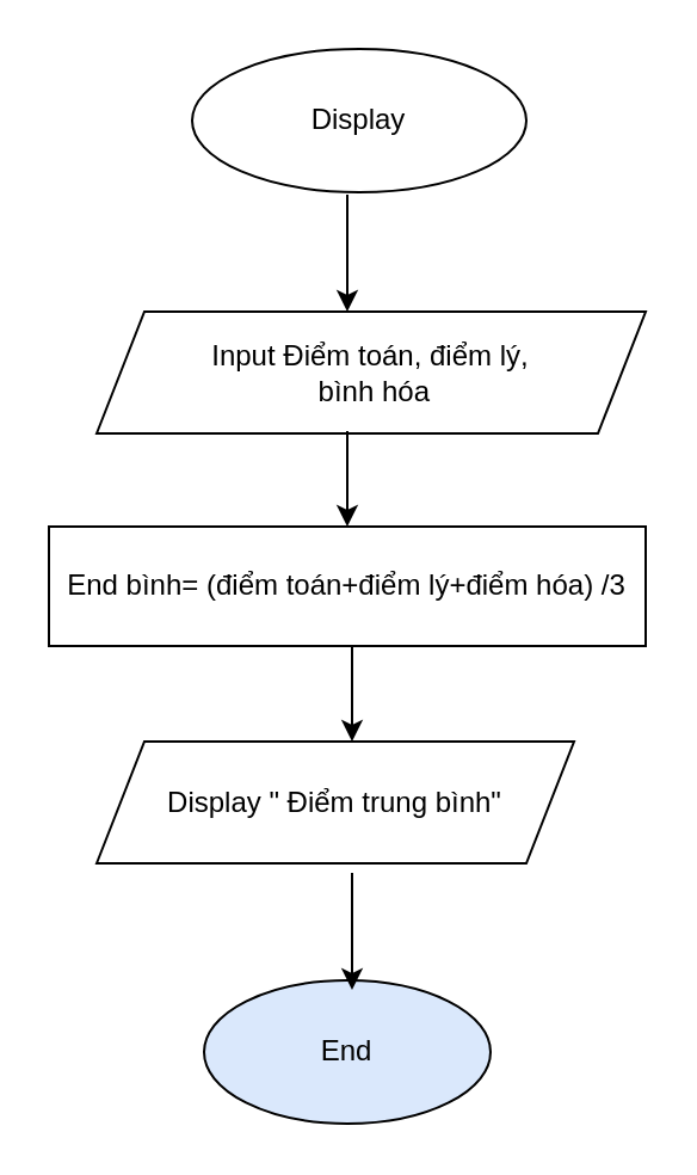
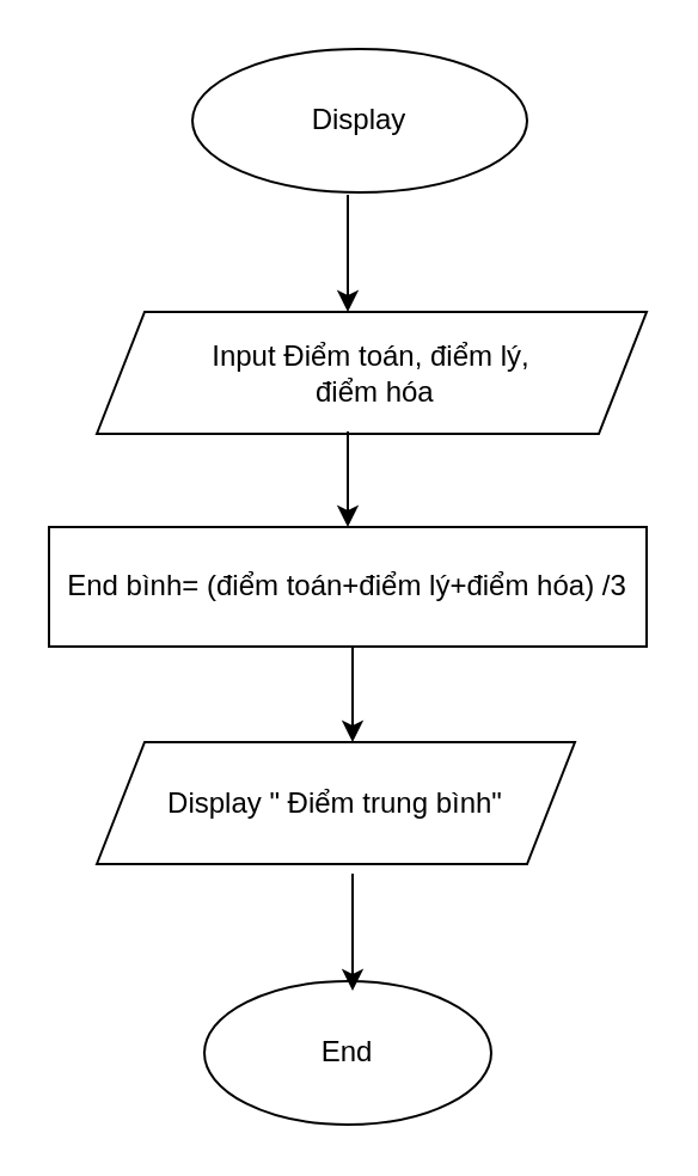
  <mxCell id="0" />
  <mxCell id="1" parent="0" />
  <mxCell id="2" value="Display" style="ellipse;whiteSpace=wrap;html=1;" vertex="1" parent="1"><mxGeometry x="80" y="20" width="140" height="60" as="geometry" /></mxCell>
  <mxCell id="3" value="" style="endArrow=classic;html=1;" edge="1" parent="1"><mxGeometry width="50" height="50" relative="1" as="geometry"><mxPoint x="145" y="81" as="sourcePoint" /><mxPoint x="145" y="130" as="targetPoint" /></mxGeometry></mxCell>
- <mxCell id="4" value="Input Điểm toán, điểm lý,&lt;br&gt;&amp;nbsp;bình hóa" style="shape=parallelogram;perimeter=parallelogramPerimeter;whiteSpace=wrap;html=1;fixedSize=1;" vertex="1" parent="1"><mxGeometry x="40" y="130" width="230" height="51" as="geometry" /></mxCell>
+ <mxCell id="4" value="Input Điểm toán, điểm lý,&lt;br&gt;&amp;nbsp;điểm hóa" style="shape=parallelogram;perimeter=parallelogramPerimeter;whiteSpace=wrap;html=1;fixedSize=1;" vertex="1" parent="1"><mxGeometry x="40" y="130" width="230" height="51" as="geometry" /></mxCell>
  <mxCell id="5" value="" style="endArrow=classic;html=1;" edge="1" parent="1" target="6"><mxGeometry width="50" height="50" relative="1" as="geometry"><mxPoint x="145" y="180" as="sourcePoint" /><mxPoint x="145" y="229" as="targetPoint" /></mxGeometry></mxCell>
  <mxCell id="6" value="End bình= (điểm toán+điểm lý+điểm hóa) /3" style="rounded=0;whiteSpace=wrap;html=1;" vertex="1" parent="1"><mxGeometry x="20" y="220" width="250" height="50" as="geometry" /></mxCell>
  <mxCell id="7" value="" style="endArrow=classic;html=1;" edge="1" parent="1"><mxGeometry width="50" height="50" relative="1" as="geometry"><mxPoint x="147" y="270" as="sourcePoint" /><mxPoint x="147" y="310" as="targetPoint" /></mxGeometry></mxCell>
  <mxCell id="8" value="Display &quot; Điểm trung bình&quot;" style="shape=parallelogram;perimeter=parallelogramPerimeter;whiteSpace=wrap;html=1;fixedSize=1;" vertex="1" parent="1"><mxGeometry x="40" y="310" width="200" height="51" as="geometry" /></mxCell>
- <mxCell id="9" value="End" style="ellipse;whiteSpace=wrap;html=1;fillColor=#dae8fc;" vertex="1" parent="1"><mxGeometry x="85" y="410" width="120" height="60" as="geometry" /></mxCell>
+ <mxCell id="9" value="End" style="ellipse;whiteSpace=wrap;html=1;" vertex="1" parent="1"><mxGeometry x="85" y="410" width="120" height="60" as="geometry" /></mxCell>
  <mxCell id="10" value="" style="endArrow=classic;html=1;" edge="1" parent="1"><mxGeometry width="50" height="50" relative="1" as="geometry"><mxPoint x="147" y="365" as="sourcePoint" /><mxPoint x="147" y="414" as="targetPoint" /></mxGeometry></mxCell>
